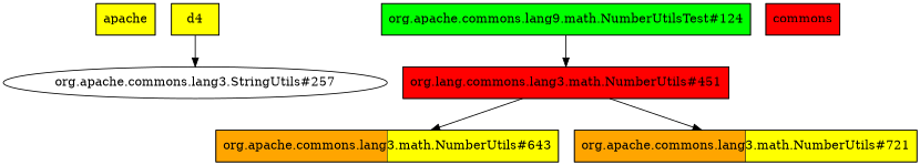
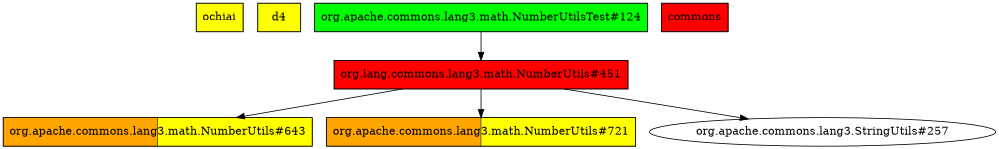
  digraph {
    node [fillcolor=yellow shape=box style=striped]
-   ochiai [label=apache]
+   ochiai
    d4
    n3 [fillcolor=red label="org.lang.commons.lang3.math.NumberUtils#451"]
    "org.apache.commons.lang3.math.NumberUtils#643" [fillcolor="orange:yellow"]
    n5 [fillcolor="orange:yellow" label="org.apache.commons.lang3.math.NumberUtils#721"]
    "org.apache.commons.lang3.StringUtils#257" [fillcolor="" shape="" style=""]
-   "org.apache.commons.lang3.math.NumberUtilsTest#124" [fillcolor=green label="org.apache.commons.lang9.math.NumberUtilsTest#124"]
+   "org.apache.commons.lang3.math.NumberUtilsTest#124" [fillcolor=green]
    n8 [fillcolor=red label=commons]
    n3 -> "org.apache.commons.lang3.math.NumberUtils#643"
    n3 -> n5
-   d4 -> "org.apache.commons.lang3.StringUtils#257"
+   n3 -> "org.apache.commons.lang3.StringUtils#257"
    "org.apache.commons.lang3.math.NumberUtilsTest#124" -> n3
  }
